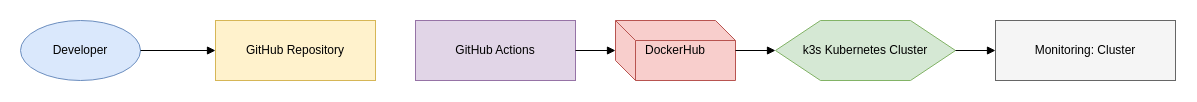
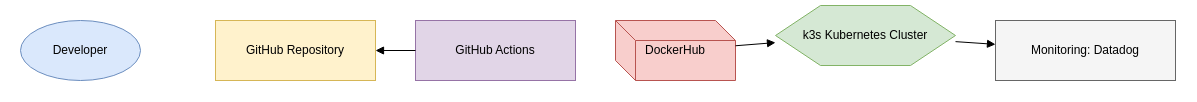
  <mxCell id="0" />
  <mxCell id="1" parent="0" />
  <mxCell id="2" value="Developer" style="shape=ellipse;whiteSpace=wrap;html=1;fillColor=#dae8fc;strokeColor=#6c8ebf;" vertex="1" parent="1"><mxGeometry x="20" y="20" width="120" height="60" as="geometry" /></mxCell>
  <mxCell id="3" value="GitHub Repository" style="shape=rectangle;whiteSpace=wrap;html=1;fillColor=#fff2cc;strokeColor=#d6b656;" vertex="1" parent="1"><mxGeometry x="215" y="20" width="160" height="60" as="geometry" /></mxCell>
  <mxCell id="4" value="GitHub Actions" style="shape=rectangle;whiteSpace=wrap;html=1;fillColor=#e1d5e7;strokeColor=#9673a6;" vertex="1" parent="1"><mxGeometry x="415" y="20" width="160" height="60" as="geometry" /></mxCell>
  <mxCell id="5" value="DockerHub" style="shape=cube;whiteSpace=wrap;html=1;fillColor=#f8cecc;strokeColor=#b85450;" vertex="1" parent="1"><mxGeometry x="615" y="20" width="120" height="60" as="geometry" /></mxCell>
- <mxCell id="6" value="k3s Kubernetes Cluster" style="shape=hexagon;whiteSpace=wrap;html=1;fillColor=#d5e8d4;strokeColor=#82b366;" vertex="1" parent="1"><mxGeometry x="775" y="20" width="180" height="60" as="geometry" /></mxCell>
- <mxCell id="7" value="Monitoring: Cluster" style="shape=rectangle;whiteSpace=wrap;html=1;fillColor=#f5f5f5;strokeColor=#666666;" vertex="1" parent="1"><mxGeometry x="995" y="20" width="180" height="60" as="geometry" /></mxCell>
- <mxCell id="8" style="endArrow=block;html=1;" edge="1" parent="1" source="2" target="3"><mxGeometry relative="1" as="geometry" /></mxCell>
- <mxCell id="9" style="endArrow=block;html=1;" edge="1" parent="1" source="4" target="5"><mxGeometry relative="1" as="geometry" /></mxCell>
+ <mxCell id="6" value="k3s Kubernetes Cluster" style="shape=hexagon;whiteSpace=wrap;html=1;fillColor=#d5e8d4;strokeColor=#82b366;" vertex="1" parent="1"><mxGeometry x="775" y="5" width="180" height="60" as="geometry" /></mxCell>
+ <mxCell id="7" value="Monitoring: Datadog" style="shape=rectangle;whiteSpace=wrap;html=1;fillColor=#f5f5f5;strokeColor=#666666;" vertex="1" parent="1"><mxGeometry x="995" y="20" width="180" height="60" as="geometry" /></mxCell>
+ <mxCell id="9" style="endArrow=block;html=1;" edge="1" parent="1" source="4" target="3"><mxGeometry relative="1" as="geometry" /></mxCell>
  <mxCell id="10" style="endArrow=block;html=1;" edge="1" parent="1" source="5" target="6"><mxGeometry relative="1" as="geometry" /></mxCell>
  <mxCell id="11" style="endArrow=block;html=1;" edge="1" parent="1" source="6" target="7"><mxGeometry relative="1" as="geometry" /></mxCell>
